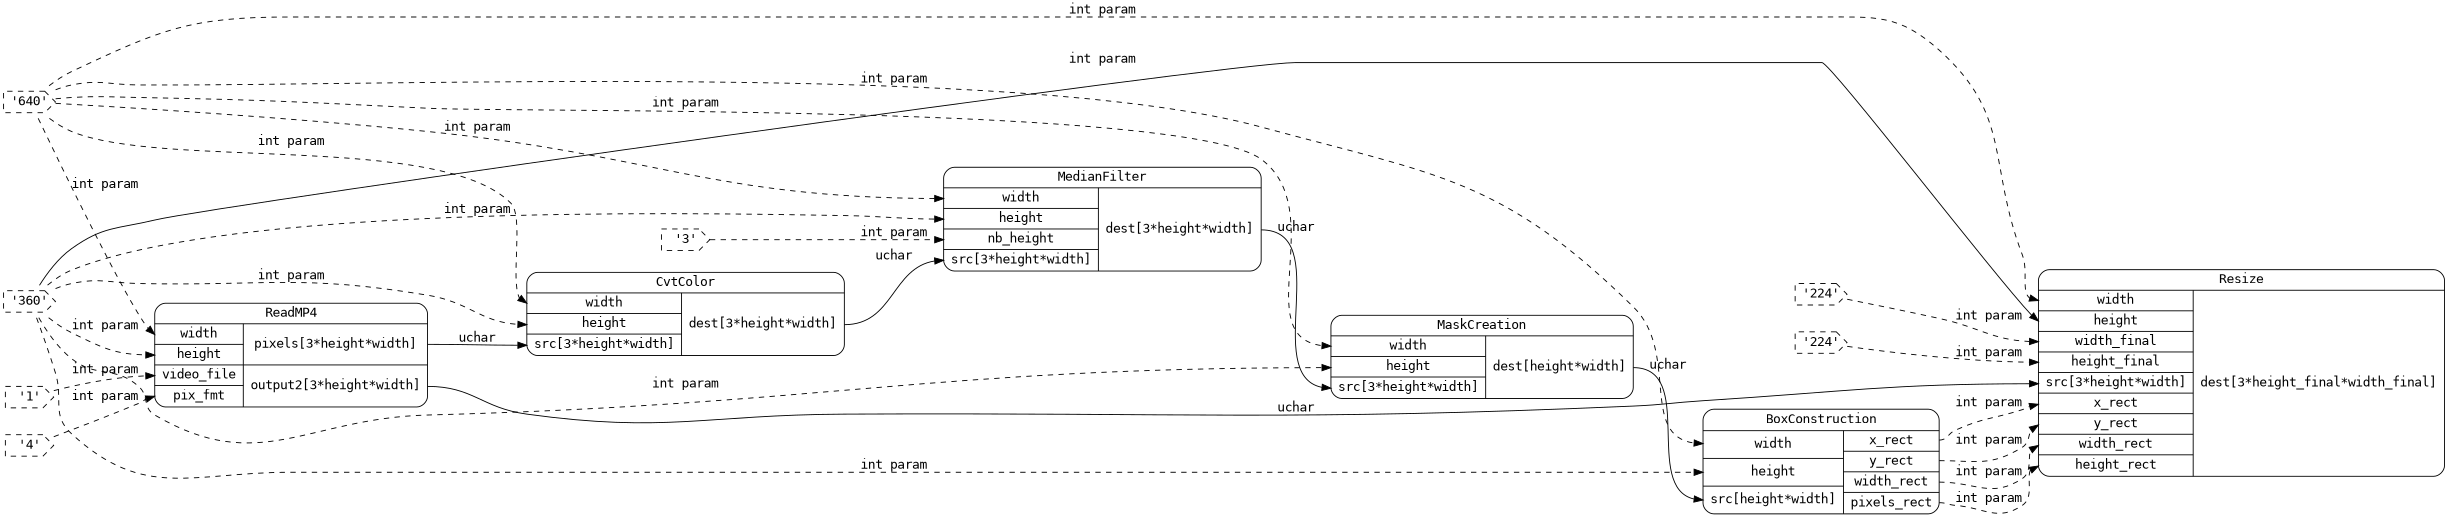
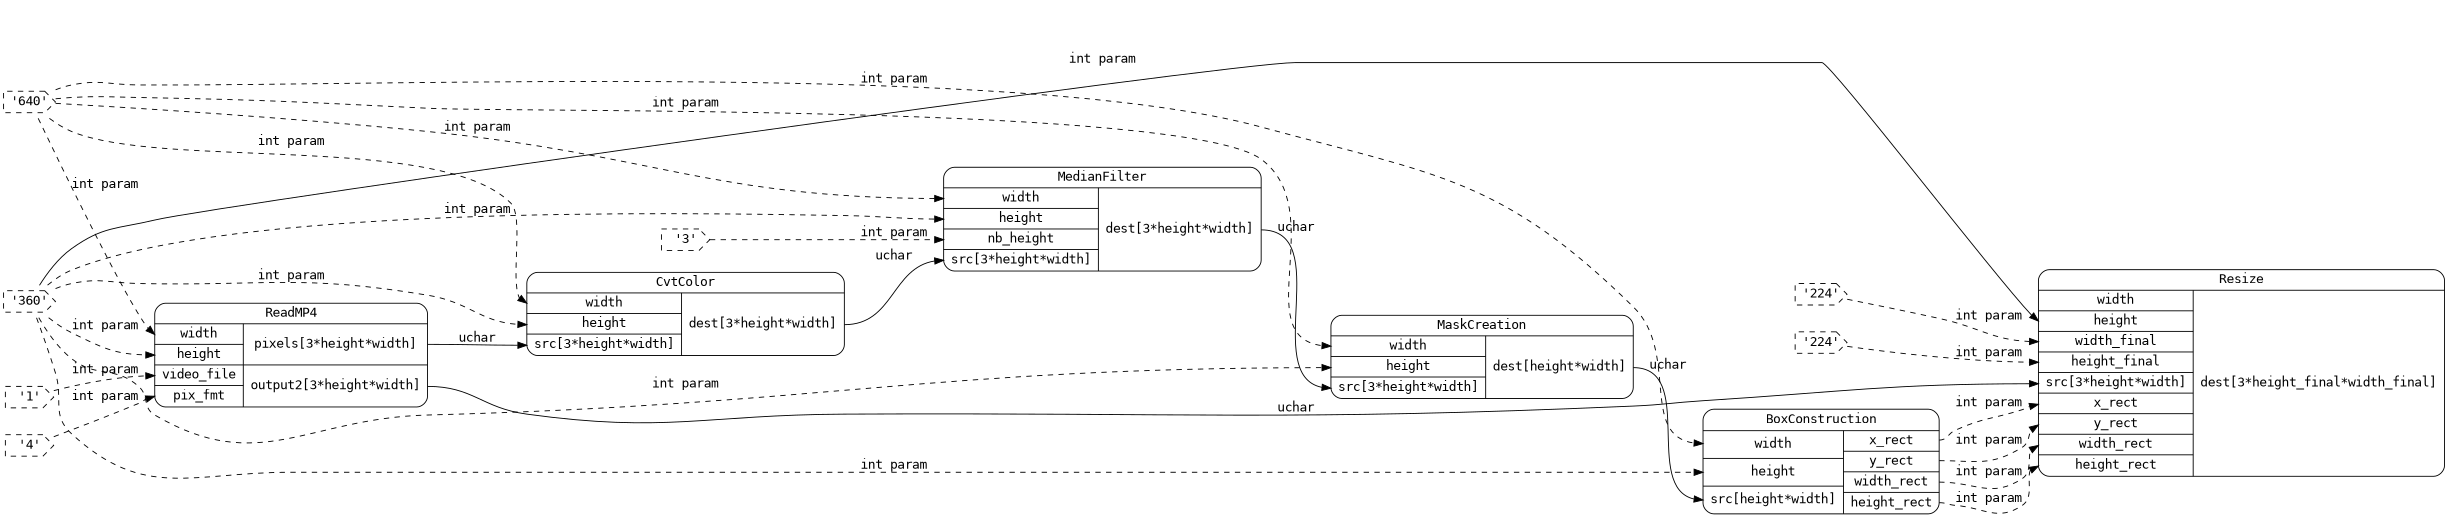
  digraph {
    fontname="DejaVu Sans Mono"
    rankdir=LR
    node [fontname="DejaVu Sans Mono" shape=cds style=dashed]
    edge [fontname="DejaVu Sans Mono" headport=e0 style=dashed tailport=s0]
    n1 [label="'640'"]
    n2 [label="<id>ReadMP4|{{<e0>width|<e1>height|<e2>video_file|<e3>pix_fmt}|{<s0>pixels[3*height*width]|<s1>output2[3*height*width]}}" shape=record style=rounded]
    n3 [label="<id>CvtColor|{{<e0>width|<e1>height|<e2>src[3*height*width]}|{<s0>dest[3*height*width]}}" shape=record style=rounded]
    n4 [label="<id>MedianFilter|{{<e0>width|<e1>height|<e2>nb_height|<e3>src[3*height*width]}|{<s0>dest[3*height*width]}}" shape=record style=rounded]
    n5 [label="<id>MaskCreation|{{<e0>width|<e1>height|<e2>src[3*height*width]}|{<s0>dest[height*width]}}" shape=record style=rounded]
-   n6 [label="<id>BoxConstruction|{{<e0>width|<e1>height|<e2>src[height*width]}|{<s0>x_rect|<s1>y_rect|<s2>width_rect|<s3>pixels_rect}}" shape=record style=rounded]
+   n6 [label="<id>BoxConstruction|{{<e0>width|<e1>height|<e2>src[height*width]}|{<s0>x_rect|<s1>y_rect|<s2>width_rect|<s3>height_rect}}" shape=record style=rounded]
    n7 [label="<id>Resize|{{<e0>width|<e1>height|<e2>width_final|<e3>height_final|<e4>src[3*height*width]|<e5>x_rect|<e6>y_rect|<e7>width_rect|<e8>height_rect}|{<s0>dest[3*height_final*width_final]}}" shape=record style=rounded]
    n8 [label="'360'"]
    n9 [label="'224'"]
    n10 [label="'224'"]
    n11 [label="'3'"]
    n12 [label="'1'"]
    n13 [label="'4'"]
    n1 -> n2 [label="int param"]
    n1 -> n3 [label="int param"]
    n1 -> n4 [label="int param"]
    n1 -> n5 [label="int param"]
    n1 -> n6 [label="int param"]
-   n1 -> n7 [label="int param"]
    n2 -> n3 [headport=e2 label=uchar style=plain]
    n2 -> n7 [headport=e4 label=uchar style=plain tailport=s1]
    n3 -> n4 [headport=e3 label=uchar style=plain]
    n4 -> n5 [headport=e2 label=uchar style=plain]
    n5 -> n6 [headport=e2 label=uchar style=plain]
    n6 -> n7 [headport=e5 label="int param"]
    n6 -> n7 [headport=e6 label="int param" tailport=s1]
    n6 -> n7 [headport=e7 label="int param" tailport=s2]
    n6 -> n7 [headport=e8 label="int param" tailport=s3]
    n8 -> n2 [headport=e1 label="int param"]
    n8 -> n3 [headport=e1 label="int param"]
    n8 -> n4 [headport=e1 label="int param"]
    n8 -> n5 [headport=e1 label="int param"]
    n8 -> n6 [headport=e1 label="int param"]
    n8 -> n7 [headport=e1 label="int param" style=plain]
    n9 -> n7 [headport=e2 label="int param"]
    n10 -> n7 [headport=e3 label="int param"]
    n11 -> n4 [headport=e2 label="int param"]
    n12 -> n2 [headport=e2 label="int param"]
    n13 -> n2 [headport=e3 label="int param"]
  }
